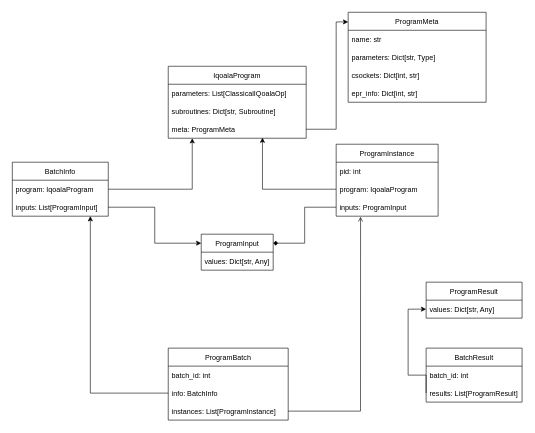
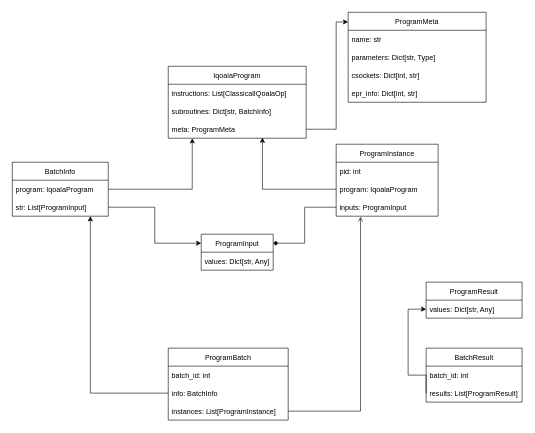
  <mxCell id="0" />
  <mxCell id="1" parent="0" />
  <mxCell id="2" value="IqoalaProgram" style="swimlane;fontStyle=0;childLayout=stackLayout;horizontal=1;startSize=30;horizontalStack=0;resizeParent=1;resizeParentMax=0;resizeLast=0;collapsible=1;marginBottom=0;" parent="1" vertex="1"><mxGeometry x="280" y="110" width="230" height="120" as="geometry"><mxRectangle x="350" y="350" width="60" height="30" as="alternateBounds" /></mxGeometry></mxCell>
- <mxCell id="3" value="parameters: List[ClassicalIQoalaOp]" style="text;strokeColor=none;fillColor=none;align=left;verticalAlign=middle;spacingLeft=4;spacingRight=4;overflow=hidden;points=[[0,0.5],[1,0.5]];portConstraint=eastwest;rotatable=0;" parent="2" vertex="1"><mxGeometry y="30" width="230" height="30" as="geometry" /></mxCell>
- <mxCell id="4" value="subroutines: Dict[str, Subroutine]" style="text;strokeColor=none;fillColor=none;align=left;verticalAlign=middle;spacingLeft=4;spacingRight=4;overflow=hidden;points=[[0,0.5],[1,0.5]];portConstraint=eastwest;rotatable=0;" parent="2" vertex="1"><mxGeometry y="60" width="230" height="30" as="geometry" /></mxCell>
+ <mxCell id="3" value="instructions: List[ClassicalIQoalaOp]" style="text;strokeColor=none;fillColor=none;align=left;verticalAlign=middle;spacingLeft=4;spacingRight=4;overflow=hidden;points=[[0,0.5],[1,0.5]];portConstraint=eastwest;rotatable=0;" parent="2" vertex="1"><mxGeometry y="30" width="230" height="30" as="geometry" /></mxCell>
+ <mxCell id="4" value="subroutines: Dict[str, BatchInfo]" style="text;strokeColor=none;fillColor=none;align=left;verticalAlign=middle;spacingLeft=4;spacingRight=4;overflow=hidden;points=[[0,0.5],[1,0.5]];portConstraint=eastwest;rotatable=0;" parent="2" vertex="1"><mxGeometry y="60" width="230" height="30" as="geometry" /></mxCell>
  <mxCell id="5" value="meta: ProgramMeta" style="text;strokeColor=none;fillColor=none;align=left;verticalAlign=middle;spacingLeft=4;spacingRight=4;overflow=hidden;points=[[0,0.5],[1,0.5]];portConstraint=eastwest;rotatable=0;" parent="2" vertex="1"><mxGeometry y="90" width="230" height="30" as="geometry" /></mxCell>
  <mxCell id="6" value="BatchInfo" style="swimlane;fontStyle=0;childLayout=stackLayout;horizontal=1;startSize=30;horizontalStack=0;resizeParent=1;resizeParentMax=0;resizeLast=0;collapsible=1;marginBottom=0;" parent="1" vertex="1"><mxGeometry y="270" width="160" height="90" as="geometry" x="20" /></mxCell>
  <mxCell id="7" value="program: IqoalaProgram" style="text;strokeColor=none;fillColor=none;align=left;verticalAlign=middle;spacingLeft=4;spacingRight=4;overflow=hidden;points=[[0,0.5],[1,0.5]];portConstraint=eastwest;rotatable=0;" parent="6" vertex="1"><mxGeometry y="30" width="160" height="30" as="geometry" /></mxCell>
- <mxCell id="8" value="inputs: List[ProgramInput]" style="text;strokeColor=none;fillColor=none;align=left;verticalAlign=middle;spacingLeft=4;spacingRight=4;overflow=hidden;points=[[0,0.5],[1,0.5]];portConstraint=eastwest;rotatable=0;" parent="6" vertex="1"><mxGeometry y="60" width="160" height="30" as="geometry" /></mxCell>
+ <mxCell id="8" value="str: List[ProgramInput]" style="text;strokeColor=none;fillColor=none;align=left;verticalAlign=middle;spacingLeft=4;spacingRight=4;overflow=hidden;points=[[0,0.5],[1,0.5]];portConstraint=eastwest;rotatable=0;" parent="6" vertex="1"><mxGeometry y="60" width="160" height="30" as="geometry" /></mxCell>
  <mxCell id="9" value="ProgramInstance" style="swimlane;fontStyle=0;childLayout=stackLayout;horizontal=1;startSize=30;horizontalStack=0;resizeParent=1;resizeParentMax=0;resizeLast=0;collapsible=1;marginBottom=0;" parent="1" vertex="1"><mxGeometry x="560" y="240" width="170" height="120" as="geometry"><mxRectangle x="350" y="350" width="60" height="30" as="alternateBounds" /></mxGeometry></mxCell>
  <mxCell id="10" value="pid: int" style="text;strokeColor=none;fillColor=none;align=left;verticalAlign=middle;spacingLeft=4;spacingRight=4;overflow=hidden;points=[[0,0.5],[1,0.5]];portConstraint=eastwest;rotatable=0;" parent="9" vertex="1"><mxGeometry y="30" width="170" height="30" as="geometry" /></mxCell>
  <mxCell id="11" value="program: IqoalaProgram" style="text;strokeColor=none;fillColor=none;align=left;verticalAlign=middle;spacingLeft=4;spacingRight=4;overflow=hidden;points=[[0,0.5],[1,0.5]];portConstraint=eastwest;rotatable=0;" parent="9" vertex="1"><mxGeometry y="60" width="170" height="30" as="geometry" /></mxCell>
  <mxCell id="12" value="inputs: ProgramInput" style="text;strokeColor=none;fillColor=none;align=left;verticalAlign=middle;spacingLeft=4;spacingRight=4;overflow=hidden;points=[[0,0.5],[1,0.5]];portConstraint=eastwest;rotatable=0;" parent="9" vertex="1"><mxGeometry y="90" width="170" height="30" as="geometry" /></mxCell>
  <mxCell id="13" value="ProgramBatch" style="swimlane;fontStyle=0;childLayout=stackLayout;horizontal=1;startSize=30;horizontalStack=0;resizeParent=1;resizeParentMax=0;resizeLast=0;collapsible=1;marginBottom=0;" parent="1" vertex="1"><mxGeometry x="280" y="580" width="200" height="120" as="geometry"><mxRectangle x="350" y="350" width="60" height="30" as="alternateBounds" /></mxGeometry></mxCell>
  <mxCell id="14" value="batch_id: int" style="text;strokeColor=none;fillColor=none;align=left;verticalAlign=middle;spacingLeft=4;spacingRight=4;overflow=hidden;points=[[0,0.5],[1,0.5]];portConstraint=eastwest;rotatable=0;" parent="13" vertex="1"><mxGeometry y="30" width="200" height="30" as="geometry" /></mxCell>
  <mxCell id="15" value="info: BatchInfo" style="text;strokeColor=none;fillColor=none;align=left;verticalAlign=middle;spacingLeft=4;spacingRight=4;overflow=hidden;points=[[0,0.5],[1,0.5]];portConstraint=eastwest;rotatable=0;" parent="13" vertex="1"><mxGeometry y="60" width="200" height="30" as="geometry" /></mxCell>
  <mxCell id="16" value="instances: List[ProgramInstance]" style="text;strokeColor=none;fillColor=none;align=left;verticalAlign=middle;spacingLeft=4;spacingRight=4;overflow=hidden;points=[[0,0.5],[1,0.5]];portConstraint=eastwest;rotatable=0;" parent="13" vertex="1"><mxGeometry y="90" width="200" height="30" as="geometry" /></mxCell>
  <mxCell id="17" style="edgeStyle=orthogonalEdgeStyle;rounded=0;html=1;exitX=0;exitY=0.5;exitDx=0;exitDy=0;entryX=0.683;entryY=0.967;entryDx=0;entryDy=0;entryPerimeter=0;startArrow=none;startFill=0;" parent="1" source="11" target="5" edge="1"><mxGeometry relative="1" as="geometry" /></mxCell>
  <mxCell id="18" style="edgeStyle=orthogonalEdgeStyle;rounded=0;html=1;exitX=1;exitY=0.5;exitDx=0;exitDy=0;entryX=0.174;entryY=1;entryDx=0;entryDy=0;entryPerimeter=0;startArrow=none;startFill=0;" parent="1" source="7" target="5" edge="1"><mxGeometry relative="1" as="geometry" /></mxCell>
  <mxCell id="19" style="edgeStyle=orthogonalEdgeStyle;rounded=0;html=1;exitX=0;exitY=0.5;exitDx=0;exitDy=0;entryX=0.813;entryY=1;entryDx=0;entryDy=0;entryPerimeter=0;startArrow=none;startFill=0;" parent="1" source="15" target="8" edge="1"><mxGeometry relative="1" as="geometry" /></mxCell>
  <mxCell id="20" style="edgeStyle=orthogonalEdgeStyle;rounded=0;html=1;exitX=1;exitY=0.5;exitDx=0;exitDy=0;entryX=0.239;entryY=1.033;entryDx=0;entryDy=0;entryPerimeter=0;startArrow=none;startFill=0;endArrow=open;" parent="1" source="16" target="12" edge="1"><mxGeometry relative="1" as="geometry" /></mxCell>
  <mxCell id="21" value="ProgramResult" style="swimlane;fontStyle=0;childLayout=stackLayout;horizontal=1;startSize=30;horizontalStack=0;resizeParent=1;resizeParentMax=0;resizeLast=0;collapsible=1;marginBottom=0;" parent="1" vertex="1"><mxGeometry x="710" y="470" width="160" height="60" as="geometry"><mxRectangle x="350" y="350" width="60" height="30" as="alternateBounds" /></mxGeometry></mxCell>
  <mxCell id="22" value="values: Dict[str, Any]" style="text;strokeColor=none;fillColor=none;align=left;verticalAlign=middle;spacingLeft=4;spacingRight=4;overflow=hidden;points=[[0,0.5],[1,0.5]];portConstraint=eastwest;rotatable=0;" parent="21" vertex="1"><mxGeometry y="30" width="160" height="30" as="geometry" /></mxCell>
  <mxCell id="23" value="ProgramInput" style="swimlane;fontStyle=0;childLayout=stackLayout;horizontal=1;startSize=30;horizontalStack=0;resizeParent=1;resizeParentMax=0;resizeLast=0;collapsible=1;marginBottom=0;" parent="1" vertex="1"><mxGeometry x="335" y="390" width="120" height="60" as="geometry"><mxRectangle x="350" y="350" width="60" height="30" as="alternateBounds" /></mxGeometry></mxCell>
  <mxCell id="24" value="values: Dict[str, Any]" style="text;strokeColor=none;fillColor=none;align=left;verticalAlign=middle;spacingLeft=4;spacingRight=4;overflow=hidden;points=[[0,0.5],[1,0.5]];portConstraint=eastwest;rotatable=0;" parent="23" vertex="1"><mxGeometry y="30" width="120" height="30" as="geometry" /></mxCell>
  <mxCell id="25" style="edgeStyle=orthogonalEdgeStyle;rounded=0;html=1;exitX=1;exitY=0.5;exitDx=0;exitDy=0;entryX=0;entryY=0.25;entryDx=0;entryDy=0;startArrow=none;startFill=0;" parent="1" source="8" target="23" edge="1"><mxGeometry relative="1" as="geometry" /></mxCell>
  <mxCell id="26" style="edgeStyle=orthogonalEdgeStyle;rounded=0;html=1;exitX=0;exitY=0.5;exitDx=0;exitDy=0;entryX=1;entryY=0.25;entryDx=0;entryDy=0;startArrow=none;startFill=0;endArrow=diamond;" parent="1" source="12" target="23" edge="1"><mxGeometry relative="1" as="geometry" /></mxCell>
  <mxCell id="27" value="BatchResult" style="swimlane;fontStyle=0;childLayout=stackLayout;horizontal=1;startSize=30;horizontalStack=0;resizeParent=1;resizeParentMax=0;resizeLast=0;collapsible=1;marginBottom=0;" parent="1" vertex="1"><mxGeometry x="710" y="580" width="160" height="90" as="geometry"><mxRectangle x="350" y="350" width="60" height="30" as="alternateBounds" /></mxGeometry></mxCell>
  <mxCell id="28" value="batch_id: int" style="text;strokeColor=none;fillColor=none;align=left;verticalAlign=middle;spacingLeft=4;spacingRight=4;overflow=hidden;points=[[0,0.5],[1,0.5]];portConstraint=eastwest;rotatable=0;" parent="27" vertex="1"><mxGeometry y="30" width="160" height="30" as="geometry" /></mxCell>
  <mxCell id="29" value="results: List[ProgramResult]" style="text;strokeColor=none;fillColor=none;align=left;verticalAlign=middle;spacingLeft=4;spacingRight=4;overflow=hidden;points=[[0,0.5],[1,0.5]];portConstraint=eastwest;rotatable=0;" parent="27" vertex="1"><mxGeometry y="60" width="160" height="30" as="geometry" /></mxCell>
  <mxCell id="30" style="edgeStyle=orthogonalEdgeStyle;rounded=0;html=1;exitX=0;exitY=0.5;exitDx=0;exitDy=0;startArrow=none;startFill=0;entryX=0;entryY=0.5;entryDx=0;entryDy=0;" parent="1" source="29" target="22" edge="1"><mxGeometry relative="1" as="geometry"><mxPoint x="670" y="500" as="targetPoint" /><Array as="points"><mxPoint x="680" y="625" /><mxPoint x="680" y="515" /></Array></mxGeometry></mxCell>
  <mxCell id="31" value="ProgramMeta" style="swimlane;fontStyle=0;childLayout=stackLayout;horizontal=1;startSize=30;horizontalStack=0;resizeParent=1;resizeParentMax=0;resizeLast=0;collapsible=1;marginBottom=0;" parent="1" vertex="1"><mxGeometry x="580" y="20" width="230" height="150" as="geometry"><mxRectangle x="350" y="350" width="60" height="30" as="alternateBounds" /></mxGeometry></mxCell>
  <mxCell id="32" value="name: str" style="text;strokeColor=none;fillColor=none;align=left;verticalAlign=middle;spacingLeft=4;spacingRight=4;overflow=hidden;points=[[0,0.5],[1,0.5]];portConstraint=eastwest;rotatable=0;" parent="31" vertex="1"><mxGeometry y="30" width="230" height="30" as="geometry" /></mxCell>
  <mxCell id="33" value="parameters: Dict[str, Type]" style="text;strokeColor=none;fillColor=none;align=left;verticalAlign=middle;spacingLeft=4;spacingRight=4;overflow=hidden;points=[[0,0.5],[1,0.5]];portConstraint=eastwest;rotatable=0;" parent="31" vertex="1"><mxGeometry y="60" width="230" height="30" as="geometry" /></mxCell>
  <mxCell id="34" value="csockets: Dict[int, str]" style="text;strokeColor=none;fillColor=none;align=left;verticalAlign=middle;spacingLeft=4;spacingRight=4;overflow=hidden;points=[[0,0.5],[1,0.5]];portConstraint=eastwest;rotatable=0;" parent="31" vertex="1"><mxGeometry y="90" width="230" height="30" as="geometry" /></mxCell>
  <mxCell id="35" value="epr_info: Dict[int, str]" style="text;strokeColor=none;fillColor=none;align=left;verticalAlign=middle;spacingLeft=4;spacingRight=4;overflow=hidden;points=[[0,0.5],[1,0.5]];portConstraint=eastwest;rotatable=0;" parent="31" vertex="1"><mxGeometry y="120" width="230" height="30" as="geometry" /></mxCell>
  <mxCell id="36" style="edgeStyle=orthogonalEdgeStyle;html=1;exitX=1;exitY=0.5;exitDx=0;exitDy=0;rounded=0;entryX=0;entryY=0.107;entryDx=0;entryDy=0;entryPerimeter=0;" parent="1" source="5" target="31" edge="1"><mxGeometry relative="1" as="geometry"><mxPoint x="580" y="85" as="targetPoint" /><Array as="points"><mxPoint x="560" y="215" /><mxPoint x="560" y="36" /></Array></mxGeometry></mxCell>
